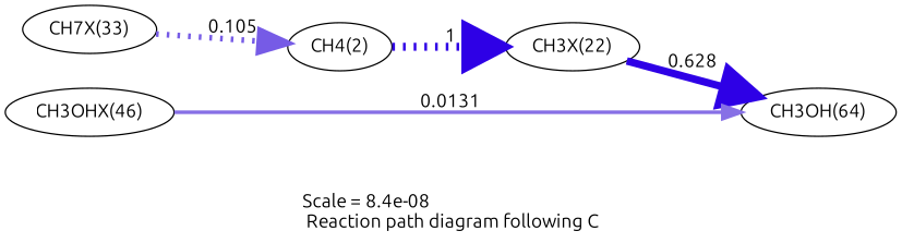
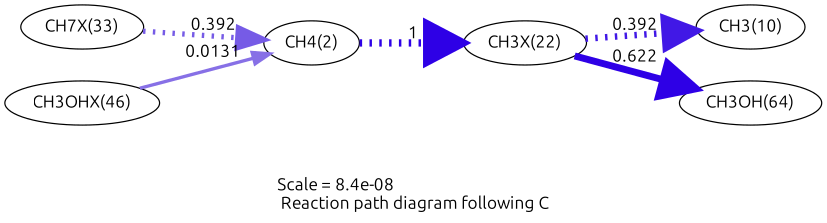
  digraph {
    fontname=Ubuntu
    label="Scale = 8.4e-08\l Reaction path diagram following C"
    rankdir=LR
    node [fontname=Ubuntu]
    edge [fontname=Ubuntu style=dotted]
    n1 [label="CH7X(33)"]
    n2 [label="CH4(2)"]
    n3 [label="CH3X(22)"]
+   n4 [label="CH3(10)"]
    n5 [label="CH3OH(64)"]
    n6 [label="CH3OHX(46)"]
-   n1 -> n2 [arrowsize=2.15 color="0.7, 0.605, 0.9" label=" 0.105" penwidth=4.3]
+   n1 -> n2 [arrowsize=2.15 color="0.7, 0.605, 0.9" label=" 0.392" penwidth=4.3]
    n2 -> n3 [arrowsize=3 color="0.7, 1.5, 0.9" label=" 1" penwidth=6]
-   n3 -> n5 [arrowsize=2.82 color="0.7, 1.13, 0.9" label=" 0.628" penwidth=5.65 style=bold]
-   n6 -> n5 [arrowsize=1.36 color="0.7, 0.513, 0.9" label=" 0.0131" penwidth=2.72 style=solid]
+   n3 -> n4 [arrowsize=2.65 color="0.7, 0.892, 0.9" label=" 0.392" penwidth=5.29]
+   n3 -> n5 [arrowsize=2.82 color="0.7, 1.13, 0.9" label=" 0.622" penwidth=5.65 style=bold]
+   n6 -> n2 [arrowsize=1.36 color="0.7, 0.513, 0.9" label=" 0.0131" penwidth=2.72 style=solid]
  }
